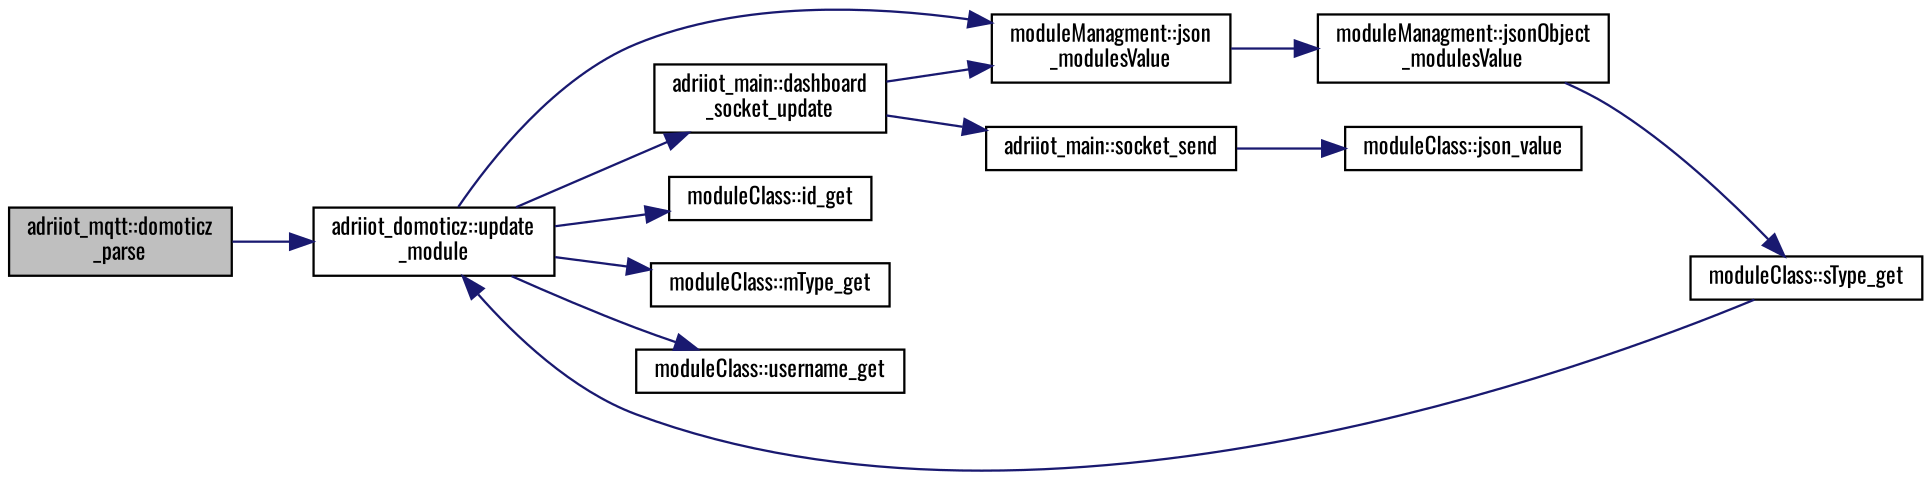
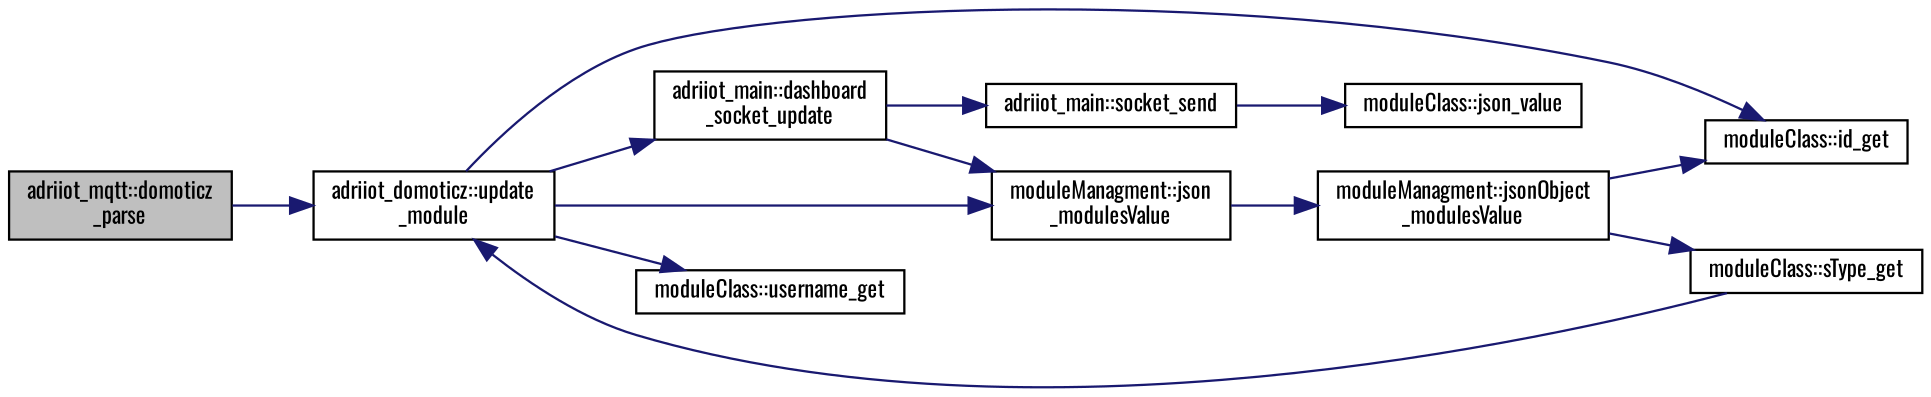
  digraph {
    fontname=Oswald
    rankdir=LR
    node [color=black fillcolor=white fontname=Oswald fontsize=10 shape=record style=filled]
    edge [color=midnightblue fontname=Oswald fontsize=10 labelfontname=Helvetica labelfontsize=10 style=solid]
    n1 [fillcolor=grey75 fontcolor=black height=0.2 label="adriiot_mqtt::domoticz\l_parse" width=0.4]
    n2 [height=0.2 label="adriiot_domoticz::update\l_module" width=0.4]
    n3 [height=0.2 label="adriiot_main::dashboard\l_socket_update" width=0.4]
    n4 [height=0.2 label="moduleManagment::json\l_modulesValue" width=0.4]
    n5 [height=0.2 label="moduleClass::id_get" width=0.4]
-   n6 [height=0.2 label="moduleClass::mType_get" width=0.4]
    n7 [height=0.2 label="moduleClass::username_get" width=0.4]
    n8 [height=0.2 label="adriiot_main::socket_send" width=0.4]
    n9 [height=0.2 label="moduleManagment::jsonObject\l_modulesValue" width=0.4]
    n10 [height=0.2 label="moduleClass::sType_get" width=0.4]
    n11 [height=0.2 label="moduleClass::json_value" width=0.4]
    n1 -> n2
    n2 -> n3
    n2 -> n4
    n2 -> n5
-   n2 -> n6
    n2 -> n7
    n3 -> n4
    n3 -> n8
    n4 -> n9
    n8 -> n11
+   n9 -> n5
    n9 -> n10
    n10 -> n2
  }
